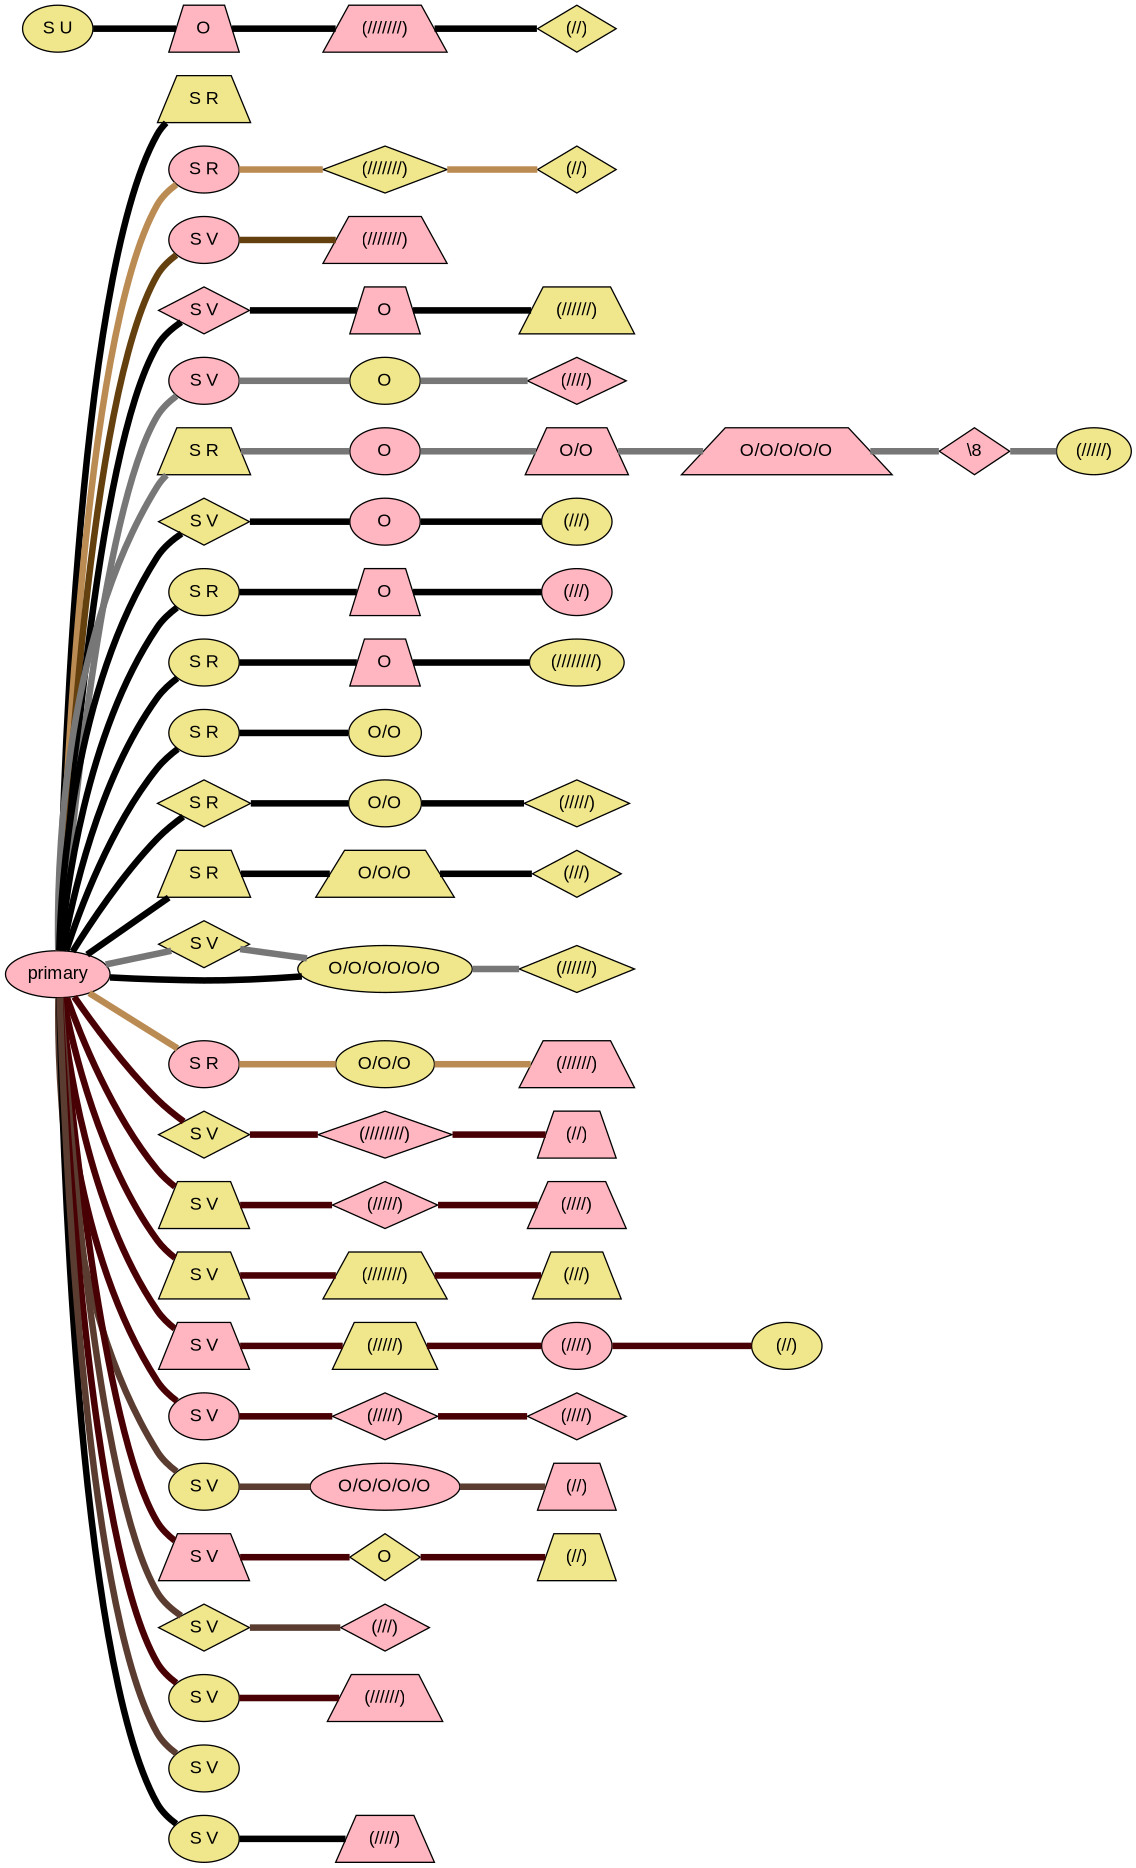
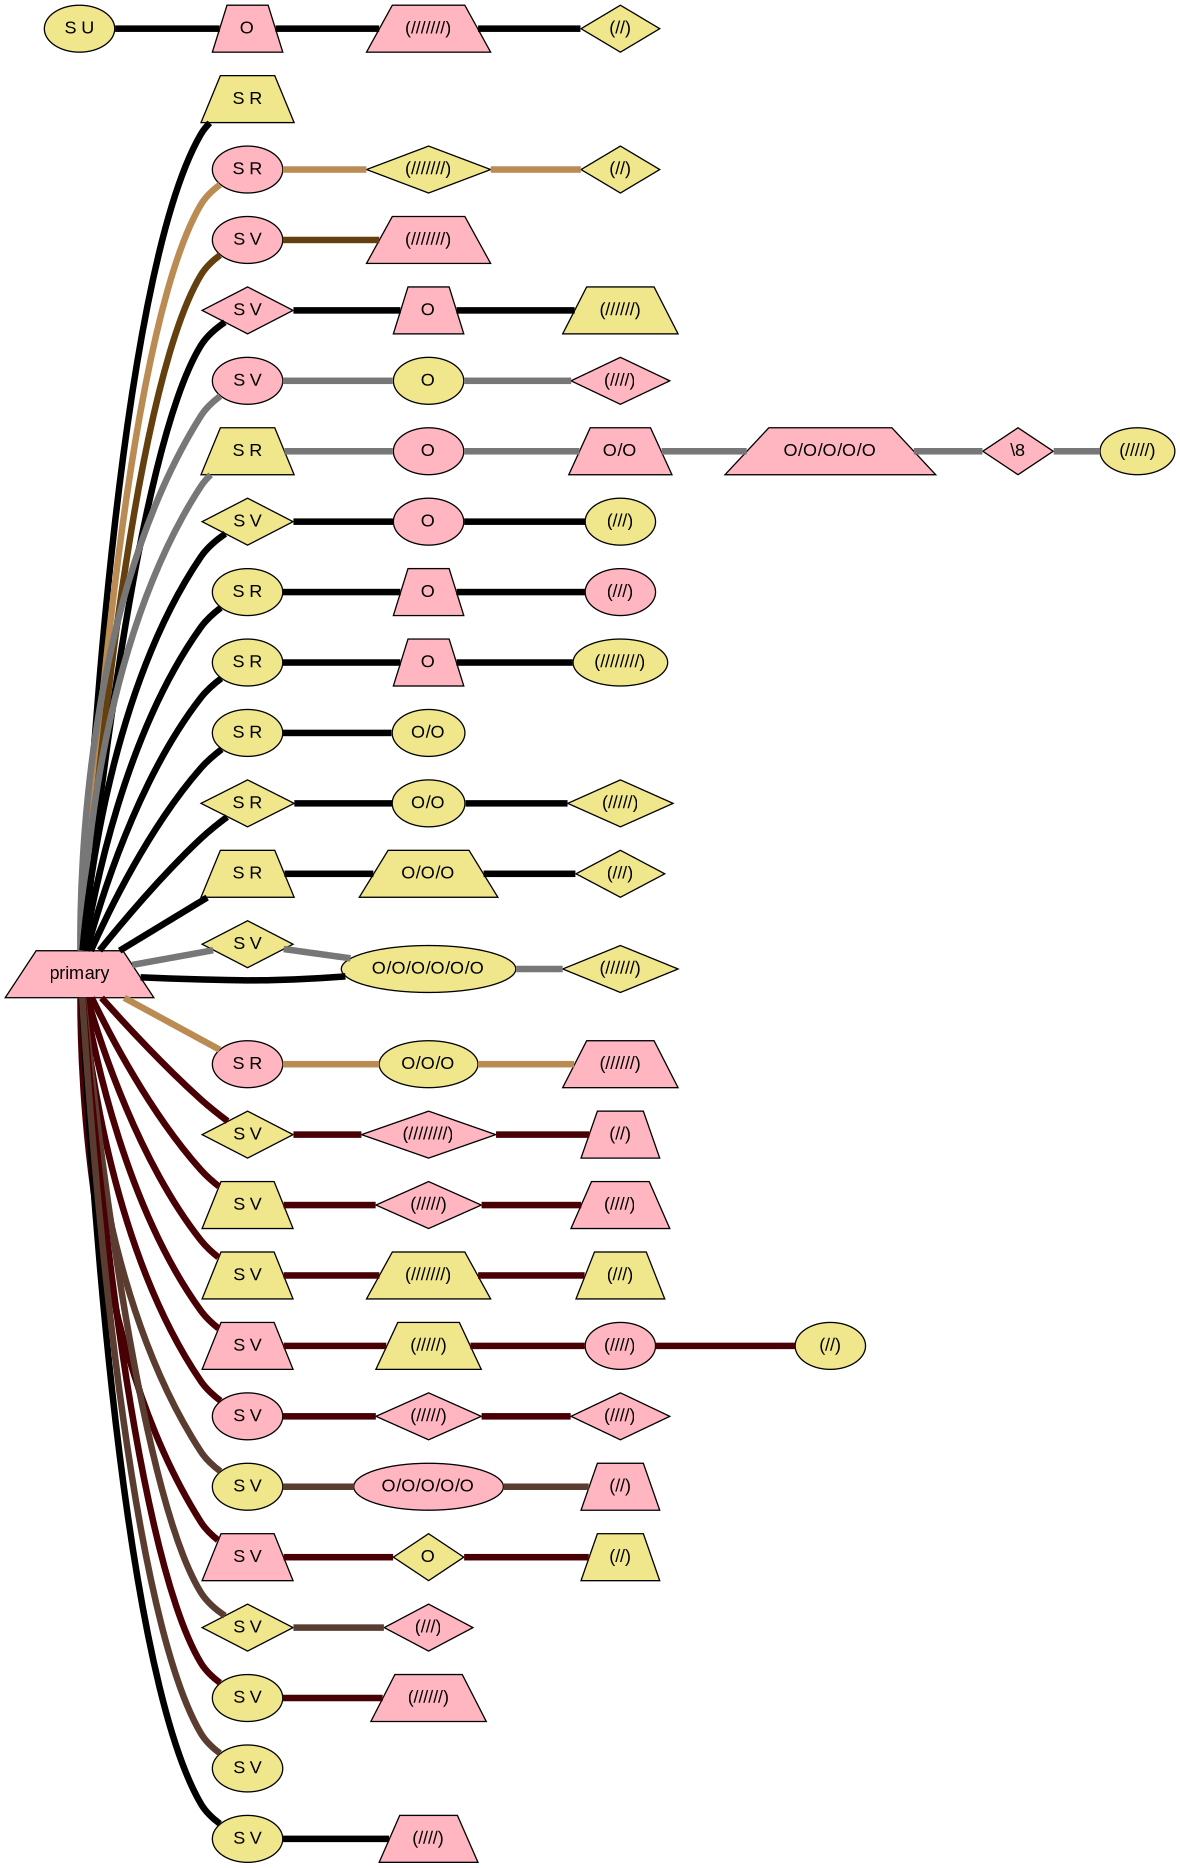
  graph {
    fontname="Liberation Sans"
    rankdir=LR
    node [fillcolor=khaki fontname="Liberation Sans" qtype=knot_node shape=ellipse style=filled knot_spin=S knot_type=L]
    edge [color="#000000" fontname="Liberation Sans" penwidth=5 qtype=knot_link]
    n1 [label="S R" pendant_attach=R pendant_colors="#000000" pendant_length=66 pendant_ply=S qtype=pendant_node shape=trapezium knot_spin="" knot_type=""]
-   primary [fillcolor=lightpink qtype="" knot_spin="" knot_type=""]
+   primary [fillcolor=lightpink shape=trapezium qtype="" knot_spin="" knot_type=""]
    n3 [label="S V" pendant_attach=V pendant_colors="#777777" pendant_length=38 pendant_ply=S qtype=pendant_node shape=diamond knot_spin="" knot_type=""]
    n4 [fillcolor=lightpink label="S R" pendant_attach=R pendant_colors="#BB8B54" pendant_length=22 pendant_ply=S qtype=pendant_node knot_spin="" knot_type=""]
    n5 [fillcolor=lightpink label="S V" pendant_attach=V pendant_colors="#64400F" pendant_length=34 pendant_ply=S qtype=pendant_node knot_spin="" knot_type=""]
    n6 [fillcolor=lightpink label="S V" pendant_attach=V pendant_colors="#000000" pendant_length=47 pendant_ply=S qtype=pendant_node shape=diamond knot_spin="" knot_type=""]
    n7 [fillcolor=lightpink label="S V" pendant_attach=V pendant_colors="#777777" pendant_length=45 pendant_ply=S qtype=pendant_node knot_spin="" knot_type=""]
    n8 [label="S R" pendant_attach=R pendant_colors="#777777,#817066,#7D512D" pendant_length=69 pendant_ply=S qtype=pendant_node shape=trapezium knot_spin="" knot_type=""]
    n9 [label="S V" pendant_attach=V pendant_colors="#000000,#777777" pendant_length=25 pendant_ply=S qtype=pendant_node shape=diamond knot_spin="" knot_type=""]
    n10 [label="S R" pendant_attach=R pendant_colors="#000000,#777777" pendant_length=41 pendant_ply=S qtype=pendant_node knot_spin="" knot_type=""]
    n11 [label="S R" pendant_attach=R pendant_colors="#000000,#777777" pendant_length=33 pendant_ply=S qtype=pendant_node knot_spin="" knot_type=""]
    n12 [label="S R" pendant_attach=R pendant_colors="#000000,#777777" pendant_length=44 pendant_ply=S qtype=pendant_node knot_spin="" knot_type=""]
    n13 [label="S R" pendant_attach=R pendant_colors="#000000,#777777" pendant_length=34 pendant_ply=S qtype=pendant_node shape=diamond knot_spin="" knot_type=""]
    n14 [label="S R" pendant_attach=R pendant_colors="#000000,#777777" pendant_length=46 pendant_ply=S qtype=pendant_node shape=trapezium knot_spin="" knot_type=""]
    n15 [fillcolor=lightpink label="S R" pendant_attach=R pendant_colors="#BB8B54,#BB8B54,#000000" pendant_length=35 pendant_ply=S qtype=pendant_node knot_spin="" knot_type=""]
    n16 [label="S V" pendant_attach=V pendant_colors="#490005" pendant_length=32 pendant_ply=S qtype=pendant_node shape=diamond knot_spin="" knot_type=""]
    n17 [label="S V" pendant_attach=V pendant_colors="#490005" pendant_length=31 pendant_ply=S qtype=pendant_node shape=trapezium knot_spin="" knot_type=""]
    n18 [label="S V" pendant_attach=V pendant_colors="#490005" pendant_length=34 pendant_ply=S qtype=pendant_node shape=trapezium knot_spin="" knot_type=""]
    n19 [fillcolor=lightpink label="S V" pendant_attach=V pendant_colors="#490005" pendant_length=22 pendant_ply=S qtype=pendant_node shape=trapezium knot_spin="" knot_type=""]
    n20 [fillcolor=lightpink label="S V" pendant_attach=V pendant_colors="#490005" pendant_length=23 pendant_ply=S qtype=pendant_node knot_spin="" knot_type=""]
    n21 [label="S V" pendant_attach=V pendant_colors="#5A3D30,#777777" pendant_length=48 pendant_ply=S qtype=pendant_node knot_spin="" knot_type=""]
    n22 [fillcolor=lightpink label="S V" pendant_attach=V pendant_colors="#490005" pendant_length=26 pendant_ply=S qtype=pendant_node shape=trapezium knot_spin="" knot_type=""]
    n23 [label="S V" pendant_attach=V pendant_colors="#5A3D30,#777777" pendant_length=66 pendant_ply=S qtype=pendant_node shape=diamond knot_spin="" knot_type=""]
    n24 [label="S V" pendant_attach=V pendant_colors="#490005" pendant_length=55 pendant_ply=S qtype=pendant_node knot_spin="" knot_type=""]
    n25 [label="S V" pendant_attach=V pendant_colors="#000000" pendant_length=49 pendant_ply=S qtype=pendant_node knot_spin="" knot_type=""]
    n26 [label="S V" pendant_attach=V pendant_colors="#5A3D30,#777777" pendant_length=57 pendant_ply=S qtype=pendant_node knot_spin="" knot_type=""]
    n27 [knot_position=12.5 knot_type=S knot_value=6 label="O/O/O/O/O/O"]
    n28 [knot_position=13.5 knot_value=7 label="(///////)" shape=diamond]
    n29 [fillcolor=lightpink knot_position=14.5 knot_value=7 label="(///////)" shape=trapezium]
    n30 [fillcolor=lightpink knot_position=13.5 knot_type=S knot_value=1 label=O shape=trapezium]
    n31 [label="S U" pendant_attach=U pendant_colors="#000000" pendant_length=40 pendant_ply=S qtype=pendant_node knot_spin="" knot_type=""]
    n32 [fillcolor=lightpink knot_position=13.5 knot_type=S knot_value=1 label=O shape=trapezium]
    n33 [knot_position=13.5 knot_spin=Z knot_type=S knot_value=1 label=O]
    n34 [fillcolor=lightpink knot_position=22.5 knot_type=S knot_value=1 label=O]
    n35 [fillcolor=lightpink knot_position=13.0 knot_type=S knot_value=1 label=O]
    n36 [fillcolor=lightpink knot_position=13.5 knot_type=S knot_value=1 label=O shape=trapezium]
    n37 [fillcolor=lightpink knot_position=12.5 knot_type=S knot_value=1 label=O shape=trapezium]
    n38 [knot_position=12.0 knot_type=S knot_value=2 label="O/O"]
    n39 [knot_position=15.0 knot_type=S knot_value=2 label="O/O"]
    n40 [knot_position=18.0 knot_type=S knot_value=3 label="O/O/O" shape=trapezium]
    n41 [knot_position=17.0 knot_type=S knot_value=3 label="O/O/O"]
    n42 [fillcolor=lightpink knot_position=12.5 knot_value=8 label="(////////)" shape=diamond]
    n43 [fillcolor=lightpink knot_position=16.5 knot_value=5 label="(/////)" shape=diamond]
    n44 [knot_position=14.0 knot_value=7 label="(///////)" shape=trapezium]
    n45 [knot_position=12.0 knot_value=5 label="(/////)" shape=trapezium]
    n46 [fillcolor=lightpink knot_position=11.0 knot_value=5 label="(/////)" shape=diamond]
    n47 [fillcolor=lightpink knot_position=16.0 knot_type=S knot_value=5 label="O/O/O/O/O"]
    n48 [knot_position=11.0 knot_type=S knot_value=1 label=O shape=diamond]
    n49 [fillcolor=lightpink knot_position=14.5 knot_value=3 label="(///)" shape=diamond]
    n50 [fillcolor=lightpink knot_position=15.0 knot_value=6 label="(//////)" shape=trapezium]
    n51 [fillcolor=lightpink knot_position=14.5 knot_value=4 label="(////)" shape=trapezium]
    n52 [knot_position=27.5 knot_value=6 label="(//////)" shape=diamond]
    n53 [knot_position=19.0 knot_value=2 label="(//)" shape=diamond]
    n54 [knot_position=30.0 knot_value=6 label="(//////)" shape=trapezium]
    n55 [fillcolor=lightpink knot_position=29.5 knot_value=7 label="(///////)" shape=trapezium]
    n56 [knot_position=38.0 knot_value=2 label="(//)" shape=diamond]
    n57 [fillcolor=lightpink knot_position=29.0 knot_value=4 label="(////)" shape=diamond]
    n58 [fillcolor=lightpink knot_position=33.5 knot_type=S knot_value=2 label="O/O" shape=trapezium]
    n59 [fillcolor=lightpink knot_position=43.5 knot_type=S knot_value=5 label="O/O/O/O/O" shape=trapezium]
    n60 [fillcolor=lightpink knot_position=51.5 knot_spin=Z knot_type=E knot_value=1 label="\\8" shape=diamond]
    n61 [knot_position=58.5 knot_value=5 label="(/////)"]
    n62 [knot_position=22.0 knot_value=3 label="(///)"]
    n63 [fillcolor=lightpink knot_position=23.5 knot_value=3 label="(///)"]
    n64 [knot_position=22.0 knot_value=8 label="(////////)"]
    n65 [knot_position=24.0 knot_value=5 label="(/////)" shape=diamond]
    n66 [knot_position=29.0 knot_value=3 label="(///)" shape=diamond]
    n67 [fillcolor=lightpink knot_position=26.0 knot_value=6 label="(//////)" shape=trapezium]
    n68 [fillcolor=lightpink knot_position=22.5 knot_value=2 label="(//)" shape=trapezium]
    n69 [fillcolor=lightpink knot_position=23.5 knot_value=4 label="(////)" shape=trapezium]
    n70 [knot_position=22.0 knot_value=3 label="(///)" shape=trapezium]
    n71 [fillcolor=lightpink knot_position=17.5 knot_value=4 label="(////)"]
    n72 [knot_position=20.0 knot_value=2 label="(//)"]
    n73 [fillcolor=lightpink knot_position=17.5 knot_value=4 label="(////)" shape=diamond]
    n74 [fillcolor=lightpink knot_position=33.5 knot_value=2 label="(//)" shape=trapezium]
    n75 [knot_position=18.0 knot_value=2 label="(//)" shape=trapezium]
    primary -- n1 [qtype=pendant_link]
    primary -- n3 [color="#777777" qtype=pendant_link]
    primary -- n4 [color="#BB8B54" qtype=pendant_link]
    primary -- n5 [color="#64400F" qtype=pendant_link]
    primary -- n6 [qtype=pendant_link]
    primary -- n7 [color="#777777" qtype=pendant_link]
    primary -- n8 [color="#777777" qtype=pendant_link]
    primary -- n9 [qtype=pendant_link]
    primary -- n10 [qtype=pendant_link]
    primary -- n11 [qtype=pendant_link]
    primary -- n12 [qtype=pendant_link]
    primary -- n13 [qtype=pendant_link]
    primary -- n14 [qtype=pendant_link]
    primary -- n15 [color="#BB8B54" qtype=pendant_link]
    primary -- n16 [color="#490005" qtype=pendant_link]
    primary -- n17 [color="#490005" qtype=pendant_link]
    primary -- n18 [color="#490005" qtype=pendant_link]
    primary -- n19 [color="#490005" qtype=pendant_link]
    primary -- n20 [color="#490005" qtype=pendant_link]
    primary -- n21 [color="#5A3D30" qtype=pendant_link]
    primary -- n22 [color="#490005" qtype=pendant_link]
    primary -- n23 [color="#5A3D30" qtype=pendant_link]
    primary -- n24 [color="#490005" qtype=pendant_link]
    primary -- n25 [qtype=pendant_link]
    primary -- n26 [color="#5A3D30" qtype=pendant_link]
    primary -- n27 [qtype=pendant_link]
    n3 -- n27 [color="#777777"]
    n4 -- n28 [color="#BB8B54"]
    n5 -- n29 [color="#64400F"]
    n6 -- n30
    n7 -- n33 [color="#777777"]
    n8 -- n34 [color="#777777"]
    n9 -- n35
    n10 -- n36
    n11 -- n37
    n12 -- n38
    n13 -- n39
    n14 -- n40
    n15 -- n41 [color="#BB8B54"]
    n16 -- n42 [color="#490005"]
    n17 -- n43 [color="#490005"]
    n18 -- n44 [color="#490005"]
    n19 -- n45 [color="#490005"]
    n20 -- n46 [color="#490005"]
    n21 -- n47 [color="#5A3D30"]
    n22 -- n48 [color="#490005"]
    n23 -- n49 [color="#5A3D30"]
    n24 -- n50 [color="#490005"]
    n25 -- n51
    n27 -- n52 [color="#777777"]
    n28 -- n53 [color="#BB8B54"]
    n30 -- n54
    n31 -- n32
    n32 -- n55
    n33 -- n57 [color="#777777"]
    n34 -- n58 [color="#777777"]
    n35 -- n62
    n36 -- n63
    n37 -- n64
    n39 -- n65
    n40 -- n66
    n41 -- n67 [color="#BB8B54"]
    n42 -- n68 [color="#490005"]
    n43 -- n69 [color="#490005"]
    n44 -- n70 [color="#490005"]
    n45 -- n71 [color="#490005"]
    n46 -- n73 [color="#490005"]
    n47 -- n74 [color="#5A3D30"]
    n48 -- n75 [color="#490005"]
    n55 -- n56
    n58 -- n59 [color="#777777"]
    n59 -- n60 [color="#777777"]
    n60 -- n61 [color="#777777"]
    n71 -- n72 [color="#490005"]
  }
